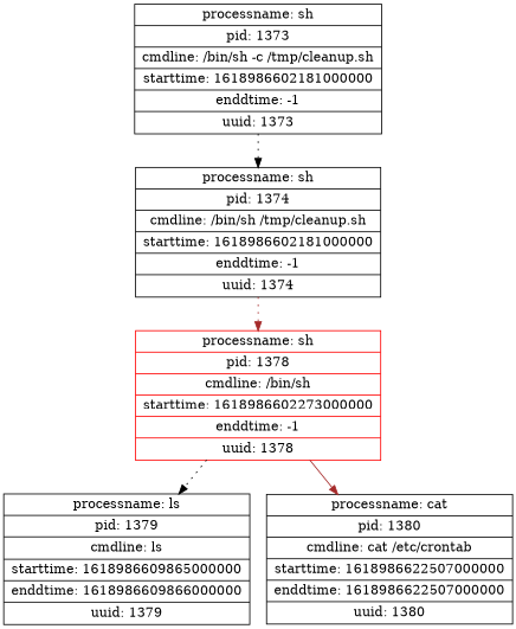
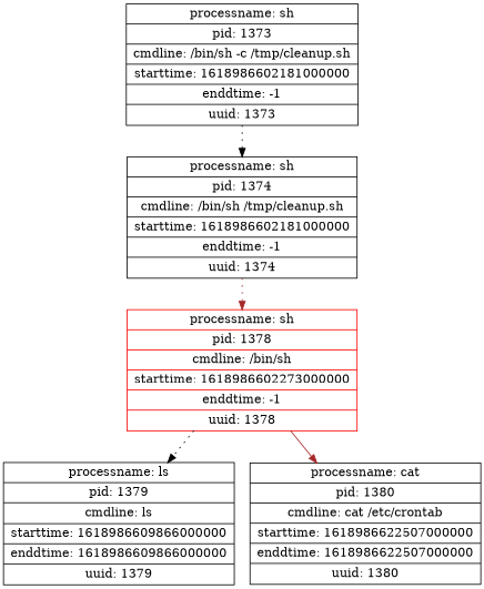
  digraph {
    node [shape=record]
    edge [color=black style=dotted]
    n1 [color=red label="{<head>processname: sh | pid: 1378 | cmdline: /bin/sh | starttime: 1618986602273000000 | enddtime: -1 | uuid: 1378}"]
-   n2 [label="{<head>processname: ls | pid: 1379 | cmdline: ls | starttime: 1618986609865000000 | enddtime: 1618986609866000000 | uuid: 1379}"]
+   n2 [label="{<head>processname: ls | pid: 1379 | cmdline: ls | starttime: 1618986609866000000 | enddtime: 1618986609866000000 | uuid: 1379}"]
    n3 [label="{<head>processname: cat | pid: 1380 | cmdline: cat /etc/crontab | starttime: 1618986622507000000 | enddtime: 1618986622507000000 | uuid: 1380}"]
    n4 [label="{<head>processname: sh | pid: 1374 | cmdline: /bin/sh /tmp/cleanup.sh | starttime: 1618986602181000000 | enddtime: -1 | uuid: 1374}"]
    n5 [label="{<head>processname: sh | pid: 1373 | cmdline: /bin/sh -c /tmp/cleanup.sh | starttime: 1618986602181000000 | enddtime: -1 | uuid: 1373}"]
    n1 -> n2
    n1 -> n3 [color=brown style=solid]
    n4 -> n1 [color=brown]
    n5 -> n4
  }
